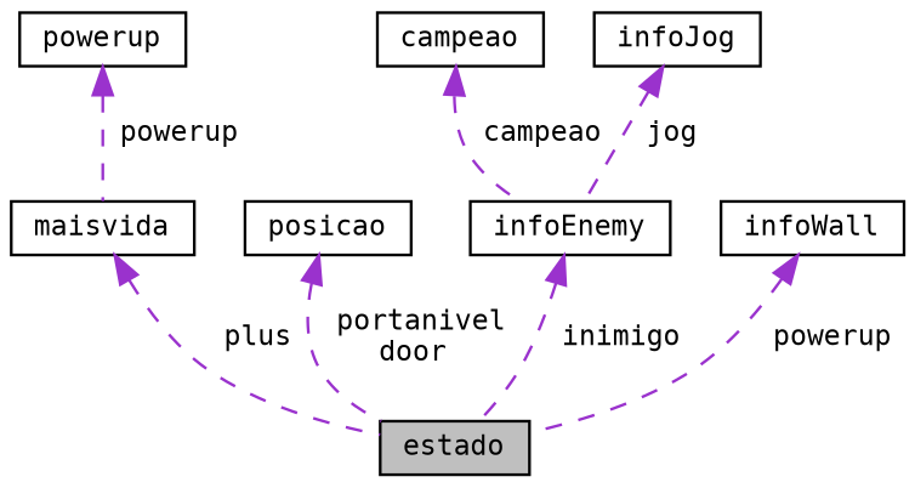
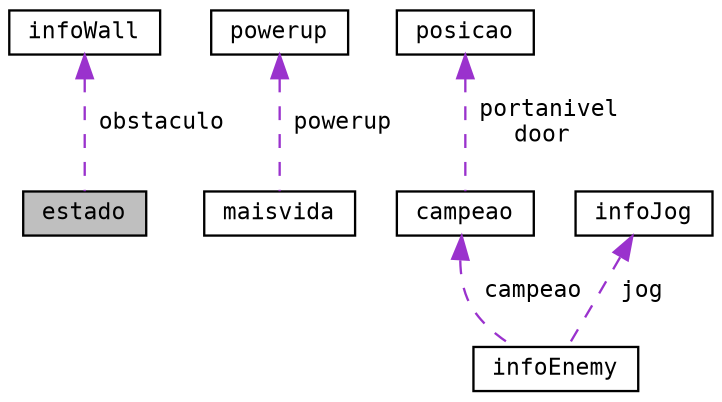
  digraph {
    fontname="DejaVu Sans Mono"
    node [color=black fillcolor=white fontname="DejaVu Sans Mono" fontsize=10 shape=record style=filled]
    edge [color=darkorchid3 dir=back fontname="DejaVu Sans Mono" fontsize=10 labelfontname=Helvetica labelfontsize=10 style=dashed]
    n1 [fillcolor=grey75 fontcolor=black height=0.2 label=estado width=0.4]
    n2 [height=0.2 label=powerup width=0.4]
    n3 [height=0.2 label=maisvida width=0.4]
    n4 [height=0.2 label=posicao width=0.4]
    n5 [height=0.2 label=infoEnemy width=0.4]
    n6 [height=0.2 label=campeao width=0.4]
    n7 [height=0.2 label=infoWall width=0.4]
    n8 [height=0.2 label=infoJog width=0.4]
    n2 -> n3 [label=" powerup"]
-   n3 -> n1 [label=" plus"]
-   n4 -> n1 [label=" portanivel\ndoor"]
-   n5 -> n1 [label=" inimigo"]
+   n4 -> n6 [label=" portanivel\ndoor"]
    n6 -> n5 [label=" campeao"]
-   n7 -> n1 [label=" powerup"]
+   n7 -> n1 [label=" obstaculo"]
    n8 -> n5 [label=" jog"]
  }
